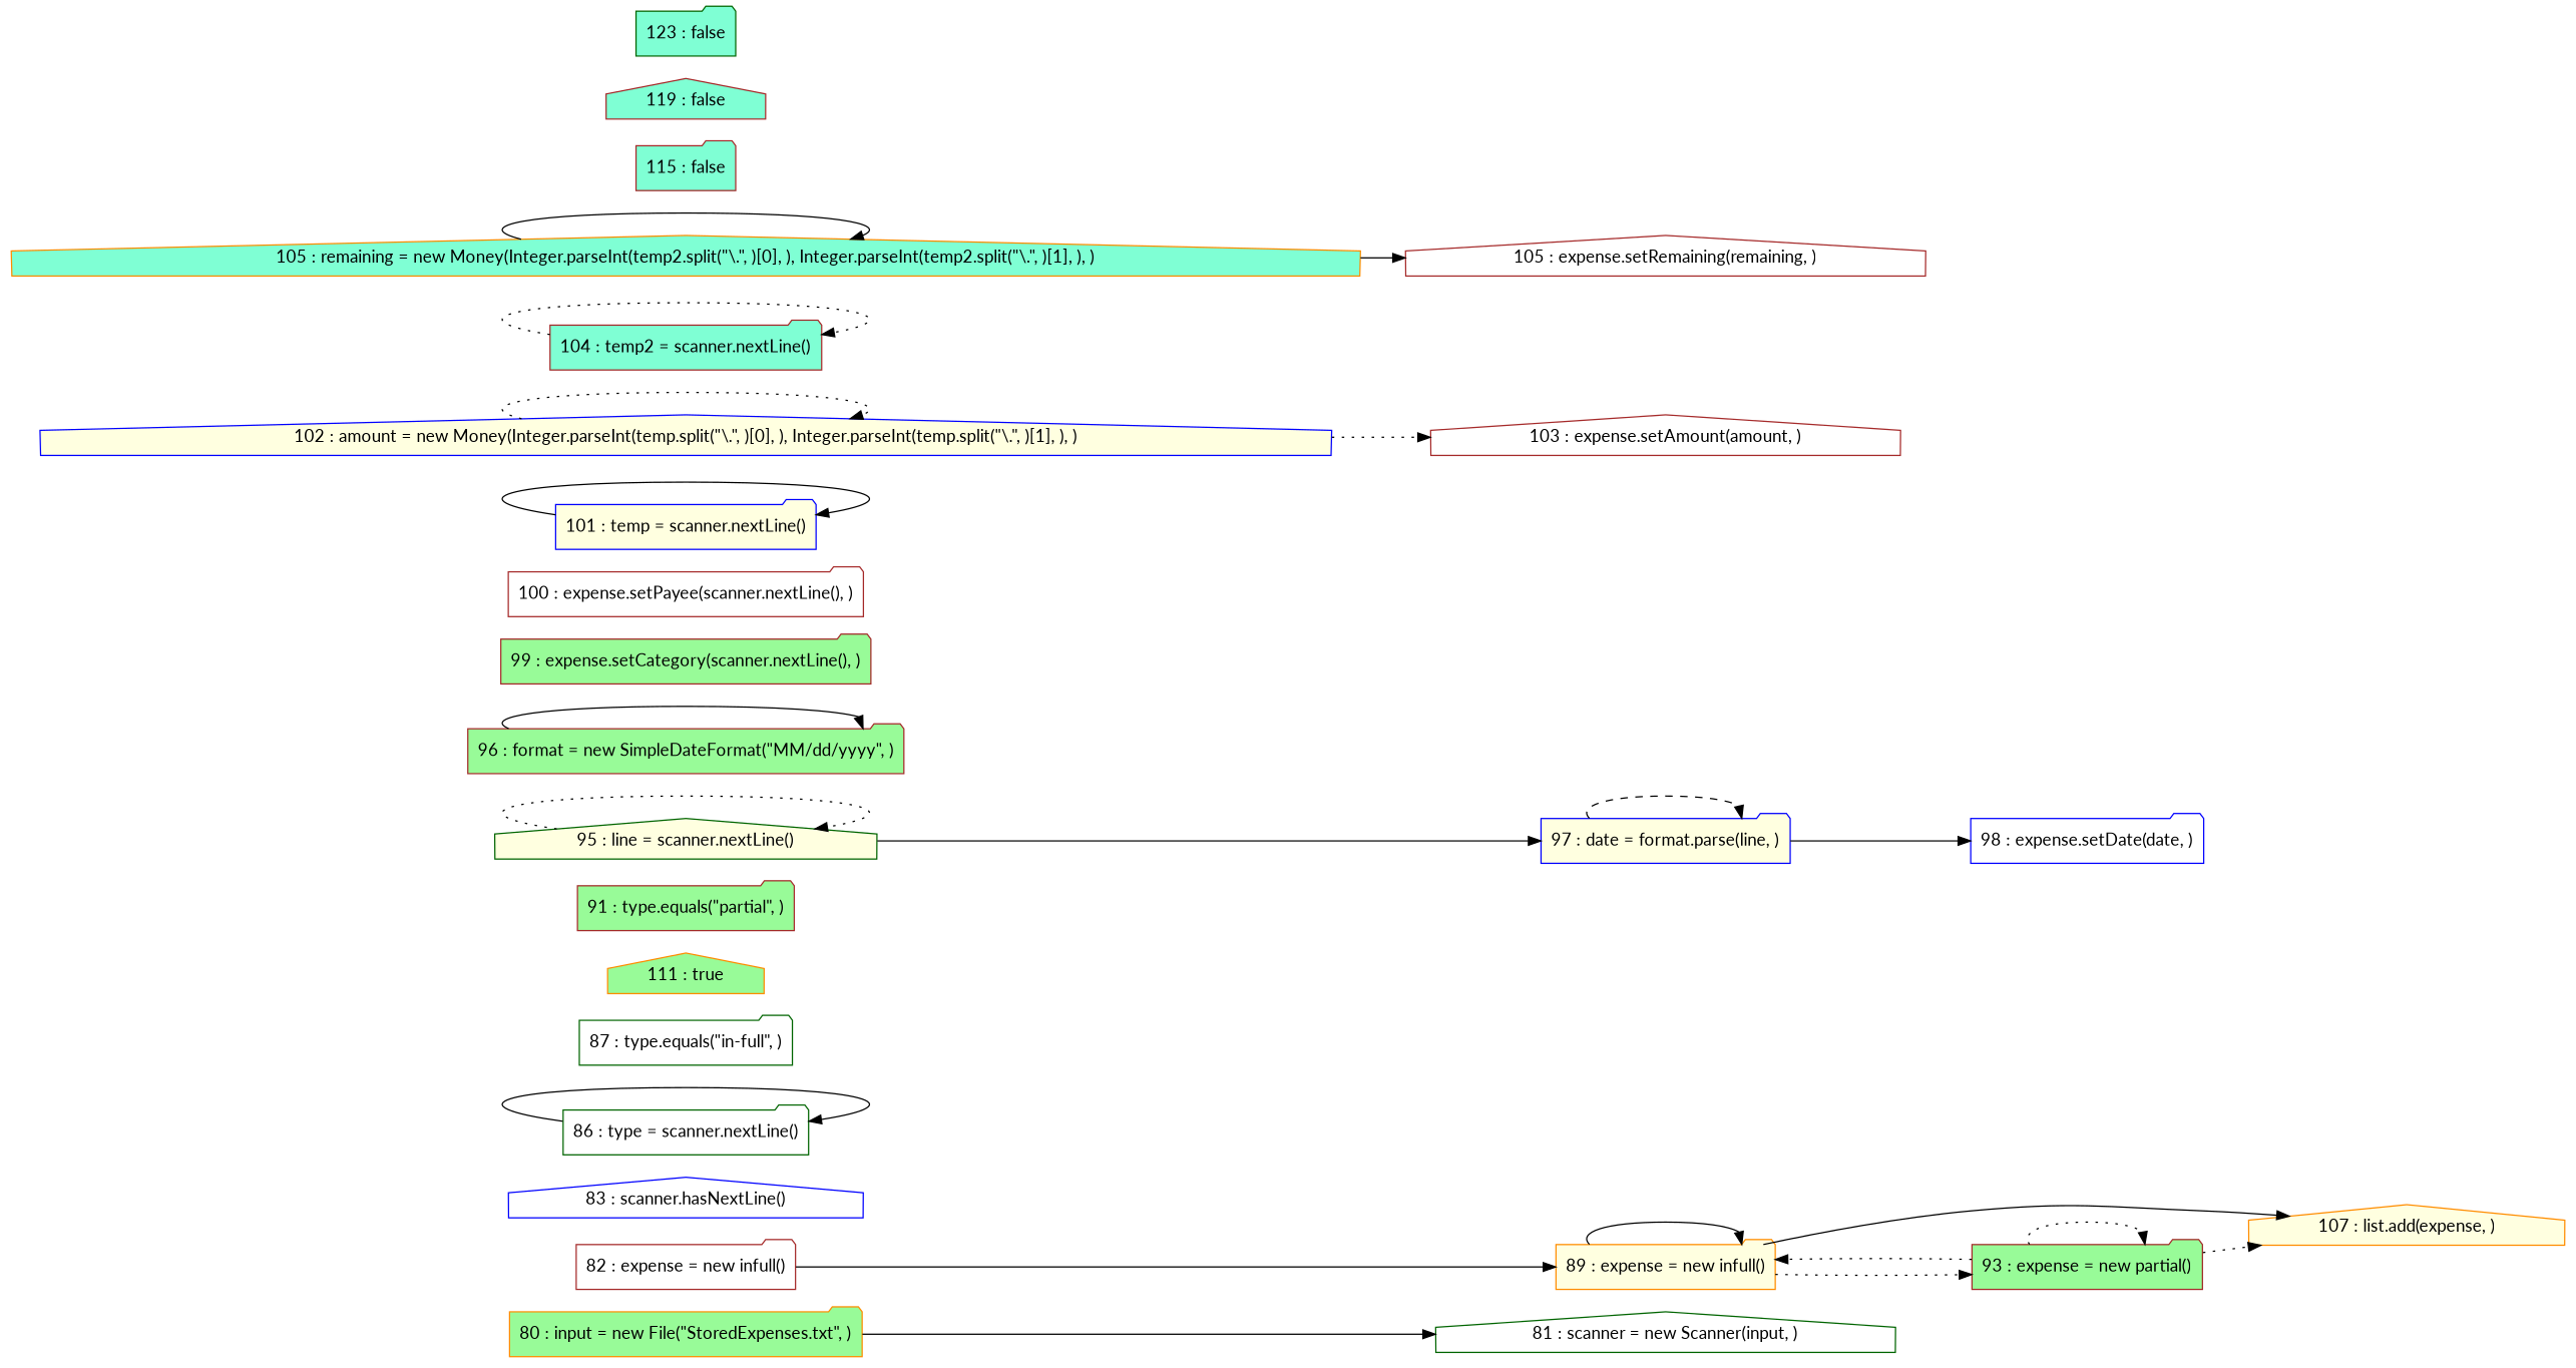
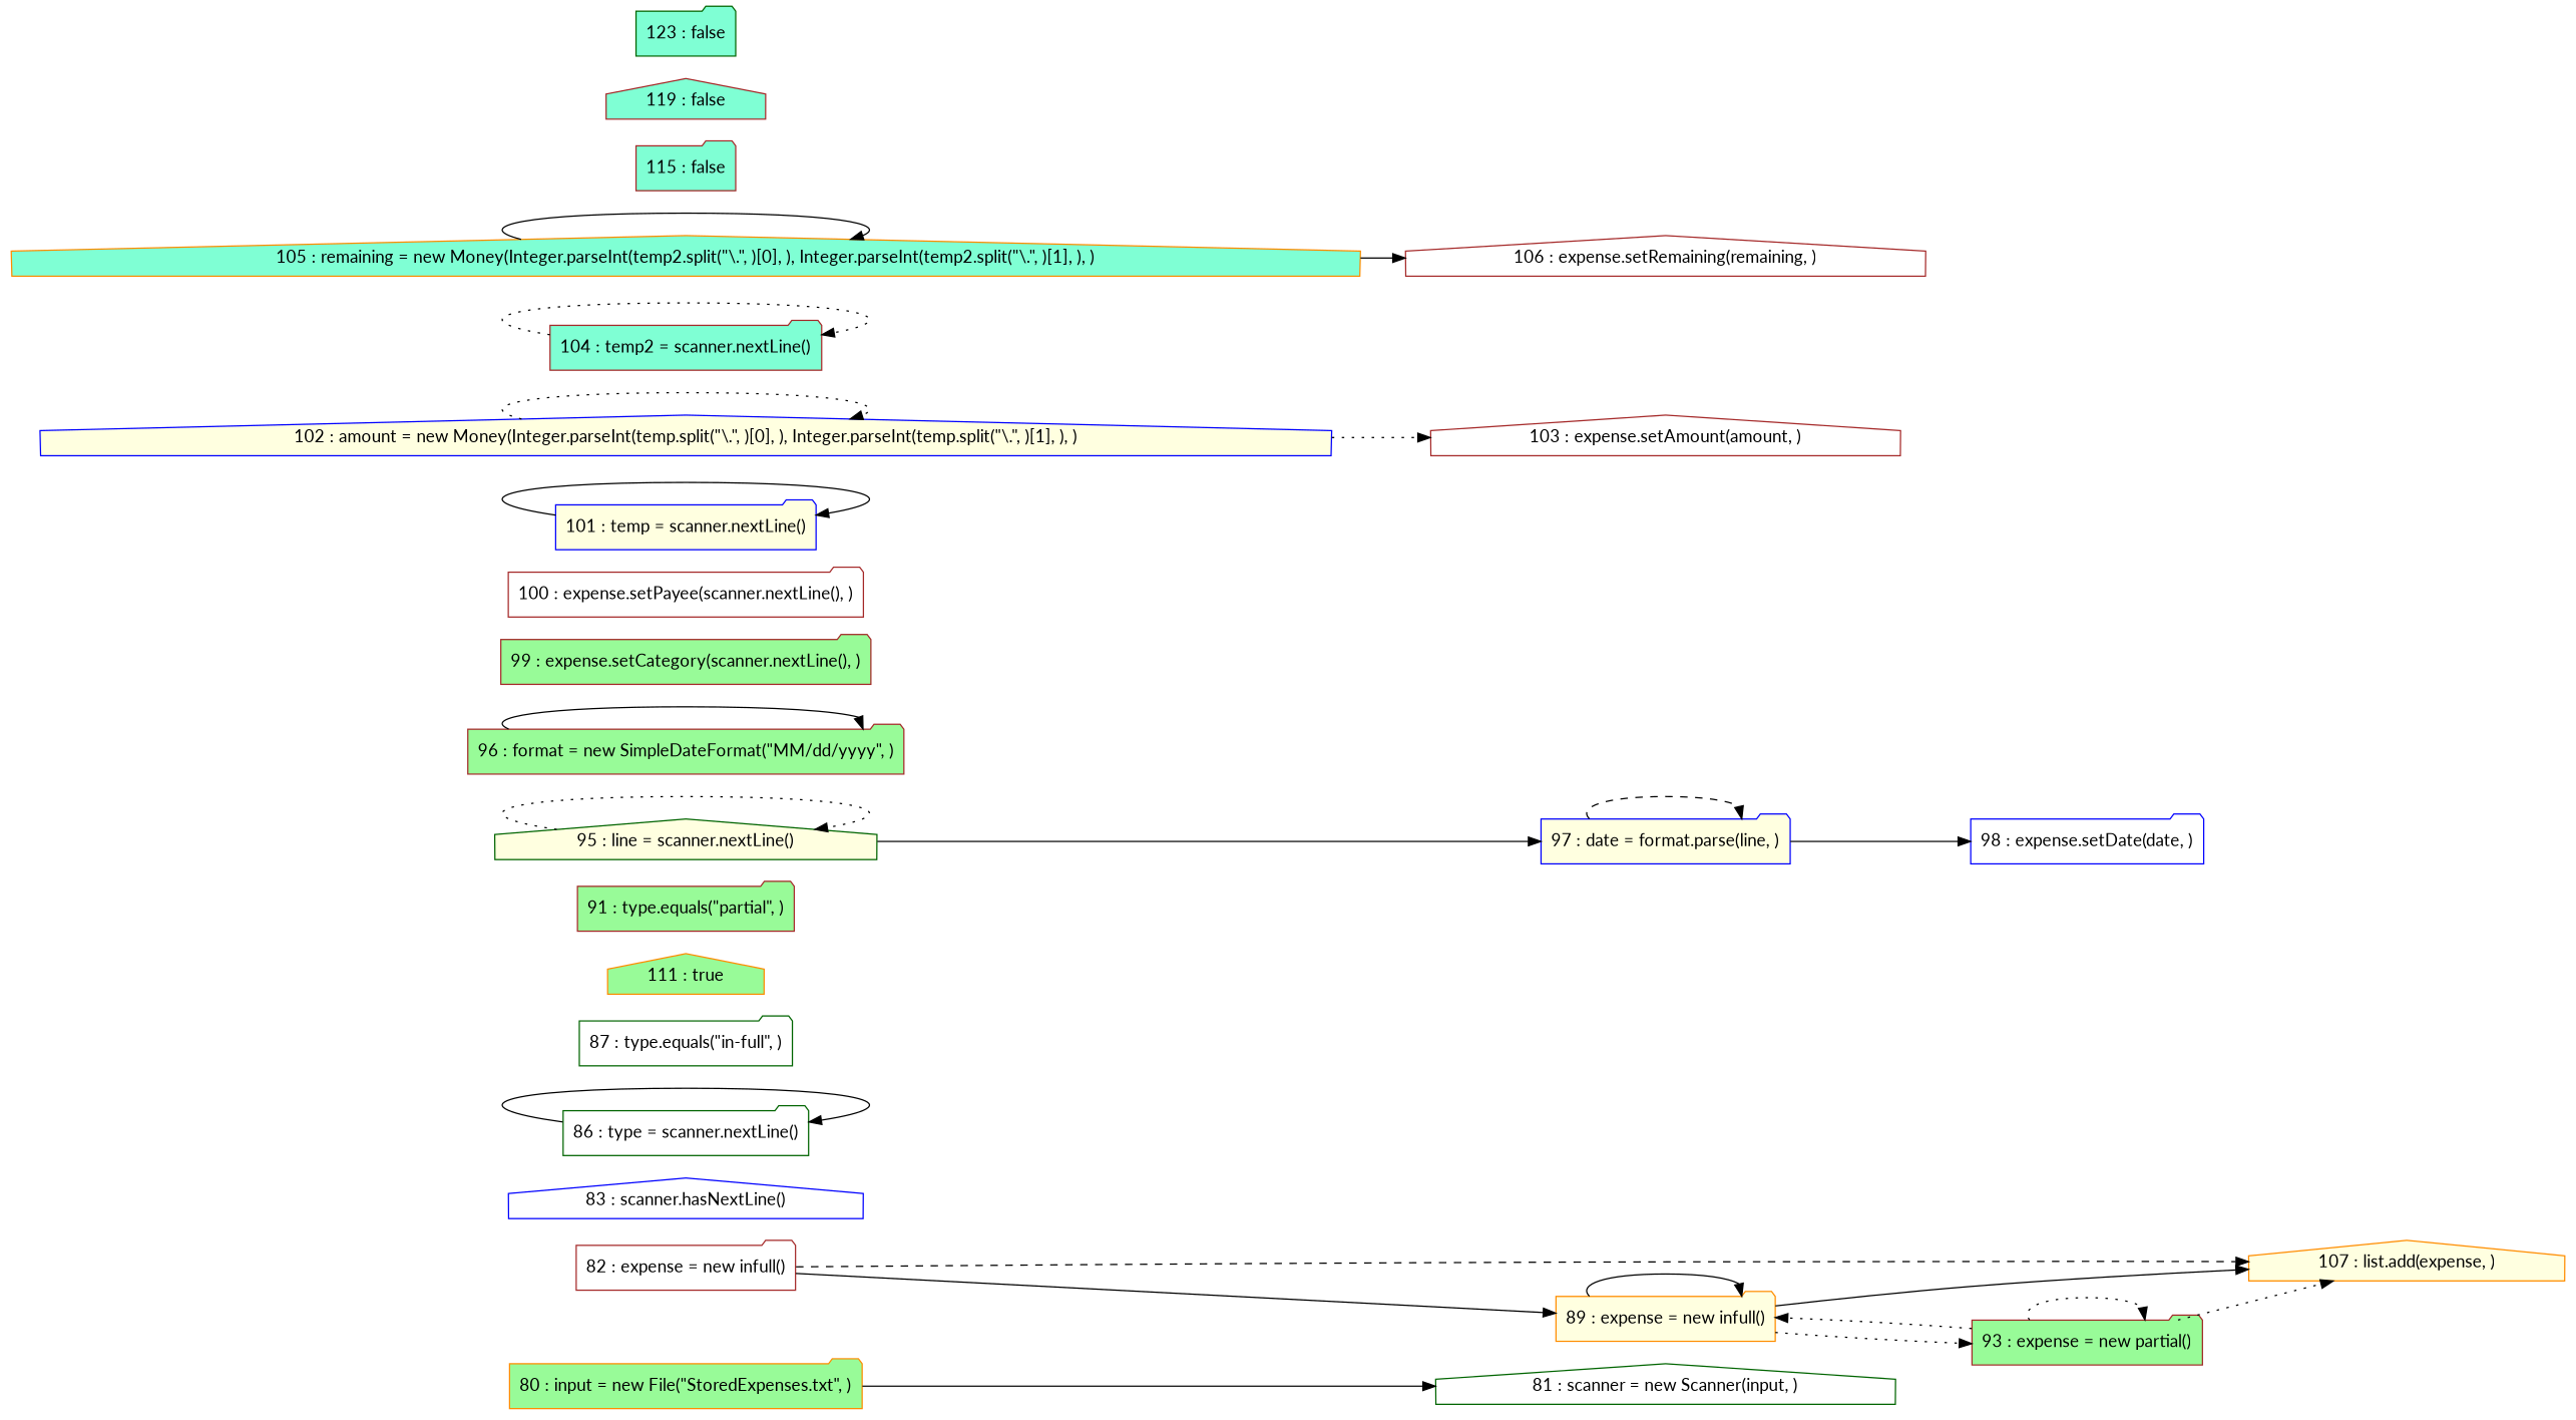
  digraph {
    fontname=Lato
    rankdir=LR
    node [color=brown fillcolor=white fontname=Lato shape=folder style=filled]
    edge [fontname=Lato style=solid]
    "80 : input = new File(\"StoredExpenses.txt\", )" [color=darkorange fillcolor=palegreen]
    "81 : scanner = new Scanner(input, )" [color=darkgreen shape=house]
    "107 : list.add(expense, )" [color=darkorange fillcolor=lightyellow shape=house]
    "82 : expense = new infull()"
    "89 : expense = new infull()" [color=darkorange fillcolor=lightyellow]
    "93 : expense = new partial()" [fillcolor=palegreen]
    "83 : scanner.hasNextLine()" [color=blue shape=house]
    "86 : type = scanner.nextLine()" [color=darkgreen]
    "87 : type.equals(\"in-full\", )" [color=darkgreen]
    "111 : true" [color=darkorange fillcolor=palegreen shape=house]
    "91 : type.equals(\"partial\", )" [fillcolor=palegreen]
    "95 : line = scanner.nextLine()" [color=darkgreen fillcolor=lightyellow shape=house]
    "97 : date = format.parse(line, )" [color=blue fillcolor=lightyellow]
    "98 : expense.setDate(date, )" [color=blue]
    "96 : format = new SimpleDateFormat(\"MM/dd/yyyy\", )" [fillcolor=palegreen]
    "99 : expense.setCategory(scanner.nextLine(), )" [fillcolor=palegreen]
    "100 : expense.setPayee(scanner.nextLine(), )"
    "101 : temp = scanner.nextLine()" [color=blue fillcolor=lightyellow]
    "102 : amount = new Money(Integer.parseInt(temp.split(\"\\.\", )[0], ), Integer.parseInt(temp.split(\"\\.\", )[1], ), )" [color=blue fillcolor=lightyellow shape=house]
    "103 : expense.setAmount(amount, )" [shape=house]
    "104 : temp2 = scanner.nextLine()" [fillcolor=aquamarine]
    "105 : remaining = new Money(Integer.parseInt(temp2.split(\"\\.\", )[0], ), Integer.parseInt(temp2.split(\"\\.\", )[1], ), )" [color=darkorange fillcolor=aquamarine shape=house]
-   "106 : expense.setRemaining(remaining, )" [shape=house label="105 : expense.setRemaining(remaining, )"]
+   "106 : expense.setRemaining(remaining, )" [shape=house]
    "115 : false" [fillcolor=aquamarine]
    "119 : false" [fillcolor=aquamarine shape=house]
    "123 : false" [color=darkgreen fillcolor=aquamarine]
    "80 : input = new File(\"StoredExpenses.txt\", )" -> "81 : scanner = new Scanner(input, )"
+   "82 : expense = new infull()" -> "107 : list.add(expense, )" [style=dashed]
    "82 : expense = new infull()" -> "89 : expense = new infull()"
    "89 : expense = new infull()" -> "107 : list.add(expense, )"
    "89 : expense = new infull()" -> "89 : expense = new infull()"
    "89 : expense = new infull()" -> "93 : expense = new partial()" [style=dotted]
    "93 : expense = new partial()" -> "107 : list.add(expense, )" [style=dotted]
    "93 : expense = new partial()" -> "89 : expense = new infull()" [style=dotted]
    "93 : expense = new partial()" -> "93 : expense = new partial()" [style=dotted]
    "86 : type = scanner.nextLine()" -> "86 : type = scanner.nextLine()"
    "95 : line = scanner.nextLine()" -> "95 : line = scanner.nextLine()" [style=dotted]
    "95 : line = scanner.nextLine()" -> "97 : date = format.parse(line, )"
    "97 : date = format.parse(line, )" -> "97 : date = format.parse(line, )" [style=dashed]
    "97 : date = format.parse(line, )" -> "98 : expense.setDate(date, )"
    "96 : format = new SimpleDateFormat(\"MM/dd/yyyy\", )" -> "96 : format = new SimpleDateFormat(\"MM/dd/yyyy\", )"
    "101 : temp = scanner.nextLine()" -> "101 : temp = scanner.nextLine()"
    "102 : amount = new Money(Integer.parseInt(temp.split(\"\\.\", )[0], ), Integer.parseInt(temp.split(\"\\.\", )[1], ), )" -> "102 : amount = new Money(Integer.parseInt(temp.split(\"\\.\", )[0], ), Integer.parseInt(temp.split(\"\\.\", )[1], ), )" [style=dotted]
    "102 : amount = new Money(Integer.parseInt(temp.split(\"\\.\", )[0], ), Integer.parseInt(temp.split(\"\\.\", )[1], ), )" -> "103 : expense.setAmount(amount, )" [style=dotted]
    "104 : temp2 = scanner.nextLine()" -> "104 : temp2 = scanner.nextLine()" [style=dotted]
    "105 : remaining = new Money(Integer.parseInt(temp2.split(\"\\.\", )[0], ), Integer.parseInt(temp2.split(\"\\.\", )[1], ), )" -> "105 : remaining = new Money(Integer.parseInt(temp2.split(\"\\.\", )[0], ), Integer.parseInt(temp2.split(\"\\.\", )[1], ), )"
    "105 : remaining = new Money(Integer.parseInt(temp2.split(\"\\.\", )[0], ), Integer.parseInt(temp2.split(\"\\.\", )[1], ), )" -> "106 : expense.setRemaining(remaining, )"
  }
